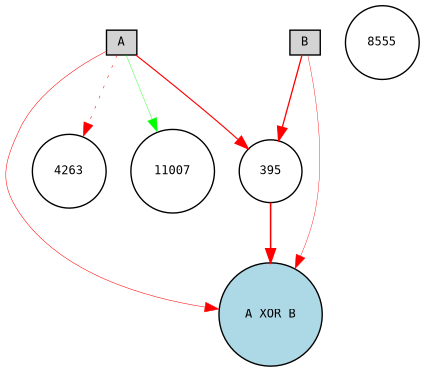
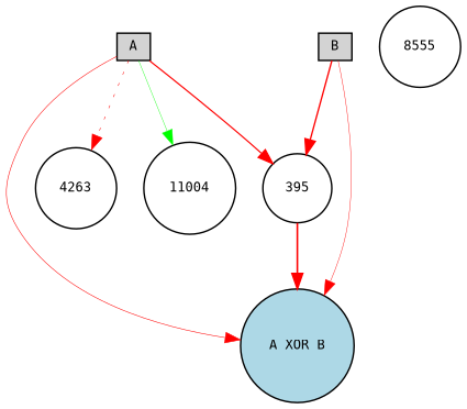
  digraph {
    fontname="DejaVu Sans Mono"
    node [fillcolor=white fontname="DejaVu Sans Mono" fontsize=9 shape=circle style=filled]
    edge [color=red fontname="DejaVu Sans Mono" style=solid]
    A [fillcolor=lightgray height=0.2 shape=box width=0.2]
    "A XOR B" [fillcolor=lightblue height=0.2 width=0.2]
    4263 [height=0.2 width=0.2]
    n4 [height=0.2 label=395 width=0.2]
-   11004 [height=0.2 width=0.2 label=11007]
+   11004 [height=0.2 width=0.2]
    B [fillcolor=lightgray height=0.2 shape=box width=0.2]
    8555 [height=0.2 width=0.2]
    A -> "A XOR B" [penwidth=0.3744411381740782]
    A -> 4263 [penwidth=0.37210807363009724 style=dotted]
    A -> n4 [penwidth=0.8260186184651418]
    A -> 11004 [color=green penwidth=0.2718238166454417]
    n4 -> "A XOR B" [penwidth=1.134759205703664]
    B -> "A XOR B" [penwidth=0.28905756756244927]
    B -> n4 [penwidth=0.9447924459215643]
  }
